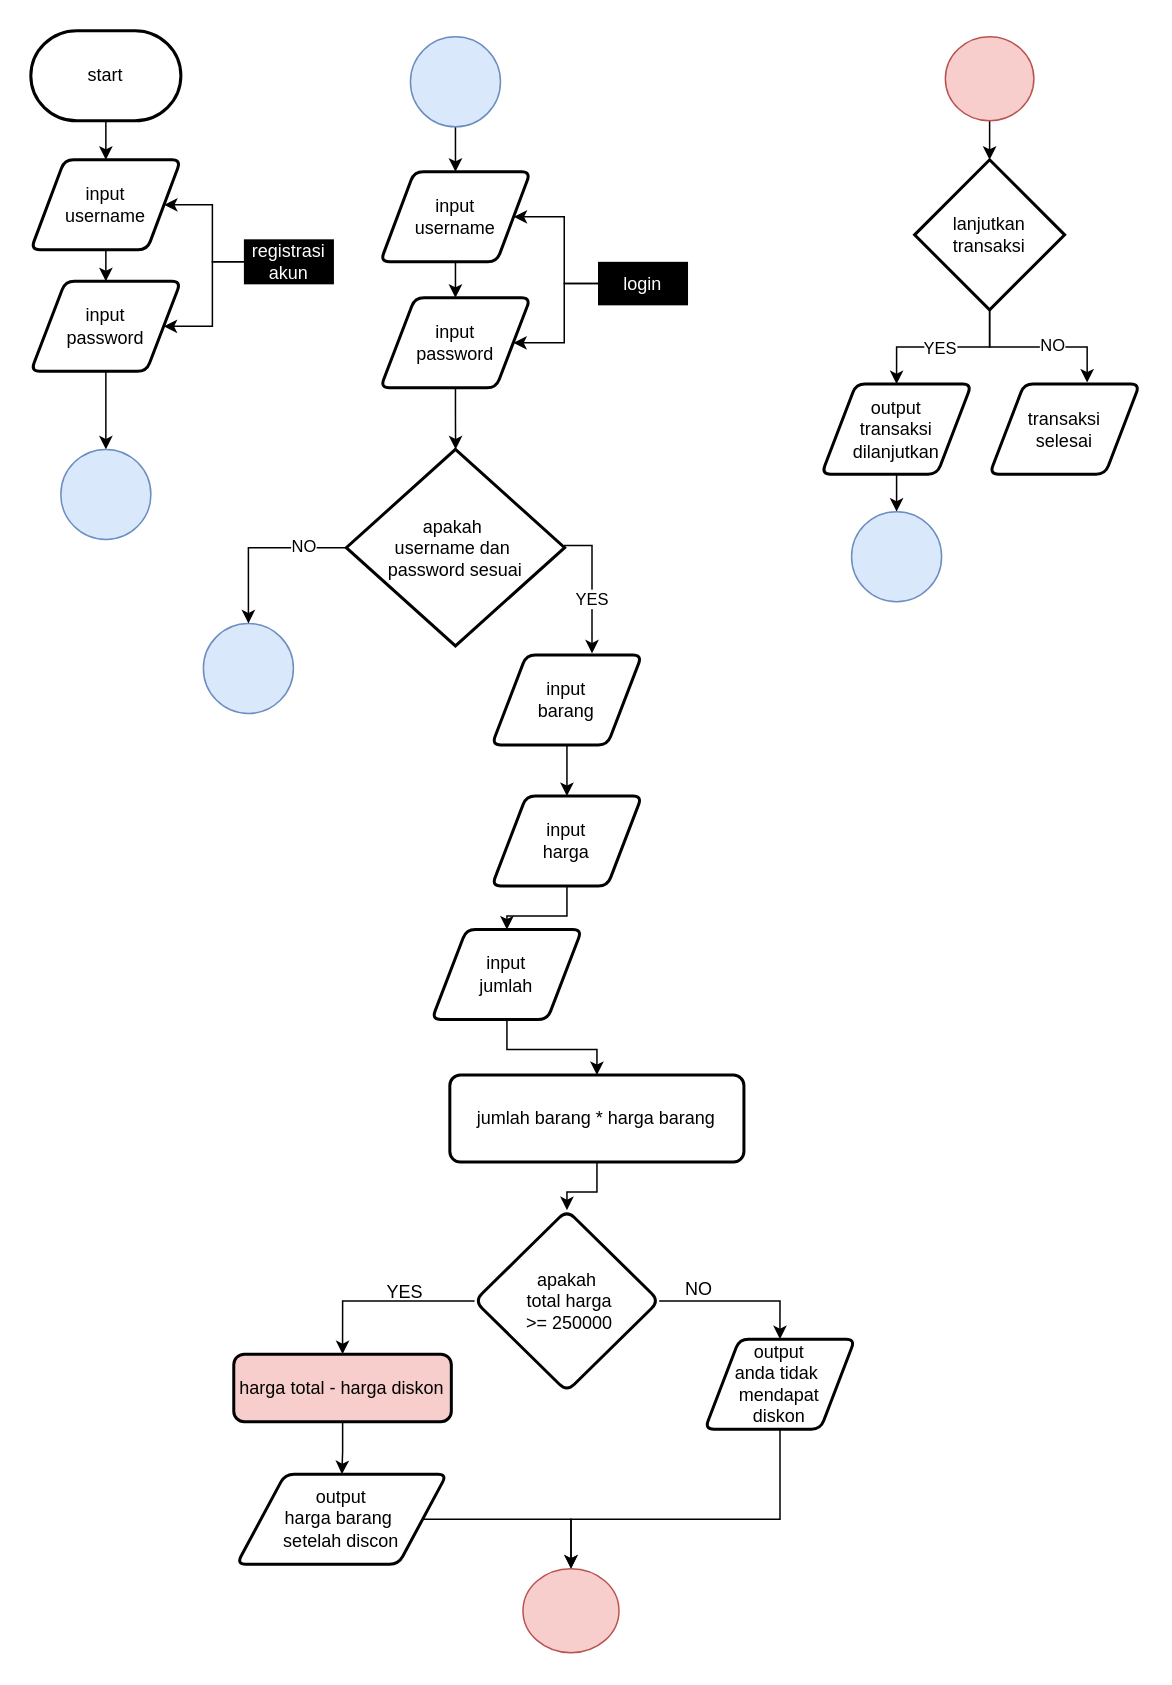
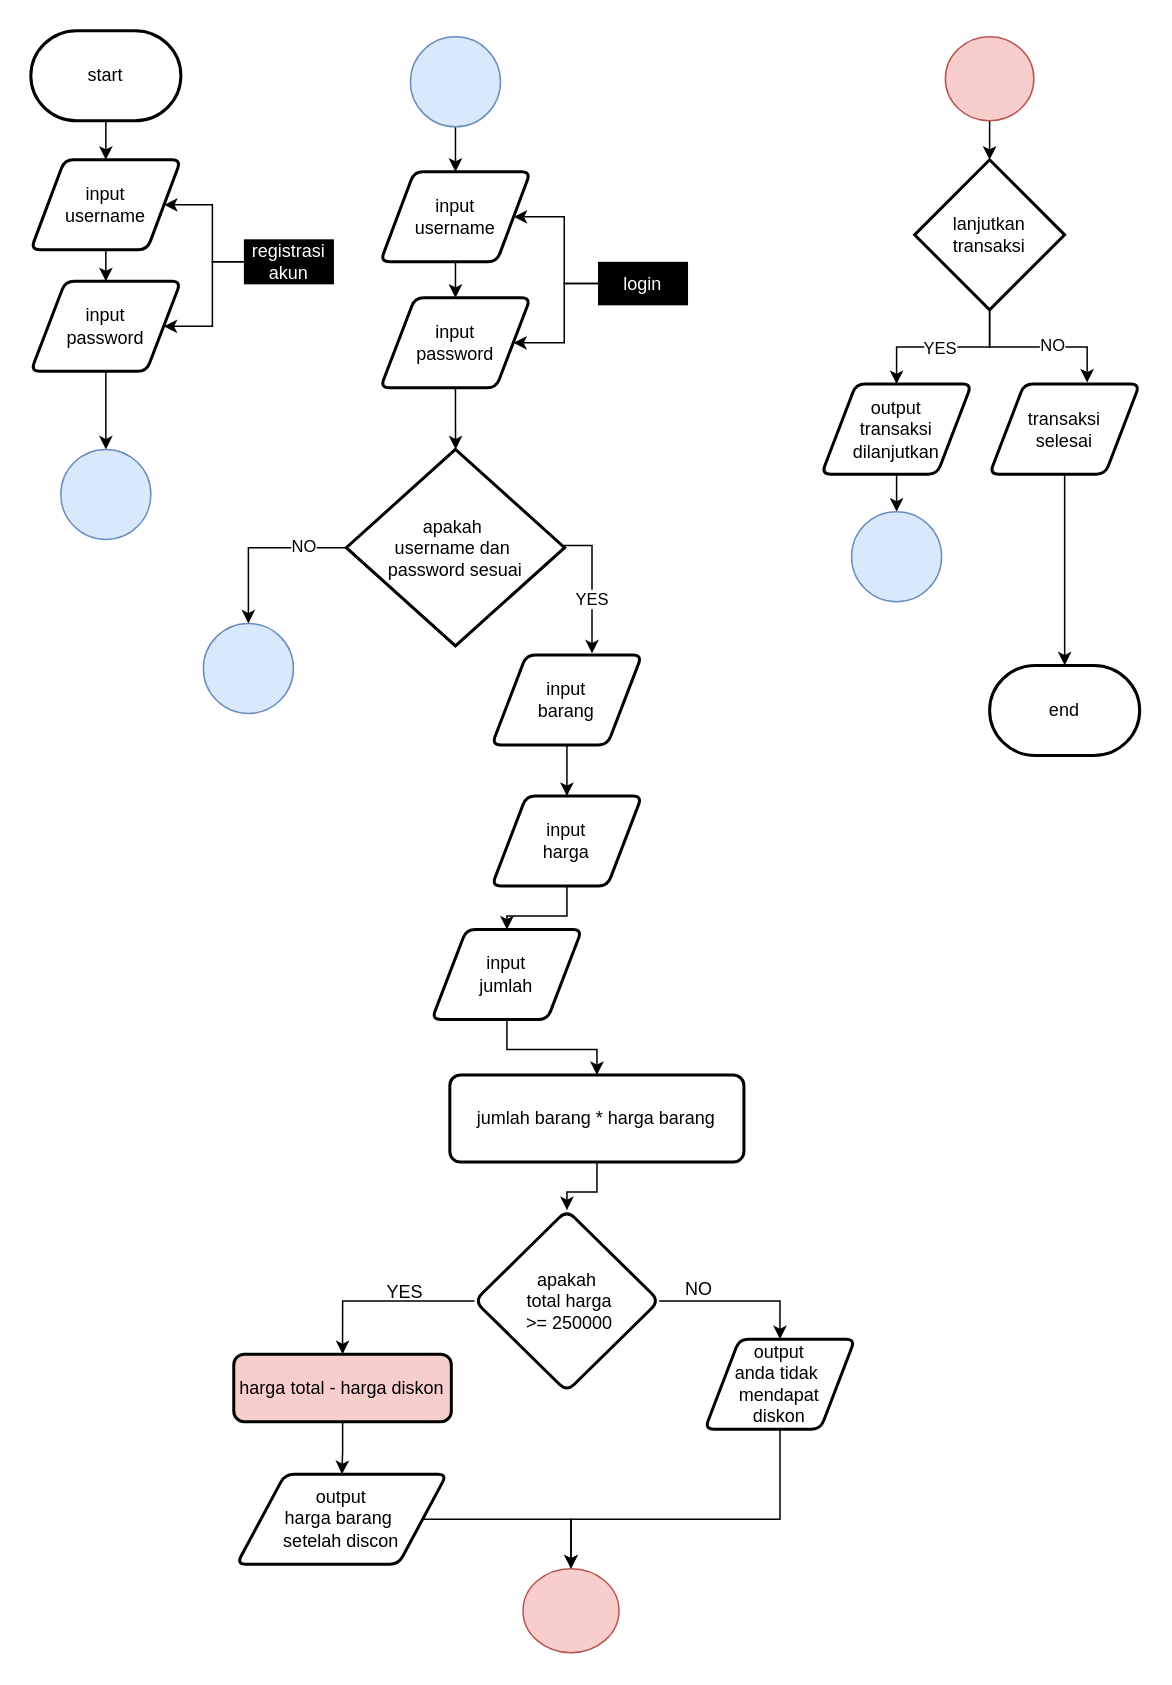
  <mxCell id="0" />
  <mxCell id="1" parent="0" />
  <mxCell id="2" value="" style="edgeStyle=orthogonalEdgeStyle;rounded=0;orthogonalLoop=1;jettySize=auto;html=1;" edge="1" parent="1" source="3" target="5"><mxGeometry relative="1" as="geometry" /></mxCell>
  <mxCell id="3" value="input&lt;div&gt;username&lt;/div&gt;" style="shape=parallelogram;html=1;strokeWidth=2;perimeter=parallelogramPerimeter;whiteSpace=wrap;rounded=1;arcSize=12;size=0.225;" vertex="1" parent="1"><mxGeometry x="20" y="106" width="100" height="60" as="geometry" /></mxCell>
  <mxCell id="4" value="" style="edgeStyle=orthogonalEdgeStyle;rounded=0;orthogonalLoop=1;jettySize=auto;html=1;" edge="1" parent="1" source="5" target="17"><mxGeometry relative="1" as="geometry" /></mxCell>
  <mxCell id="5" value="input&lt;div&gt;password&lt;/div&gt;" style="shape=parallelogram;html=1;strokeWidth=2;perimeter=parallelogramPerimeter;whiteSpace=wrap;rounded=1;arcSize=12;size=0.23;direction=west;" vertex="1" parent="1"><mxGeometry x="20" y="187" width="100" height="60" as="geometry" /></mxCell>
  <mxCell id="6" style="edgeStyle=orthogonalEdgeStyle;rounded=0;orthogonalLoop=1;jettySize=auto;html=1;" edge="1" parent="1" source="8" target="3"><mxGeometry relative="1" as="geometry" /></mxCell>
  <mxCell id="7" style="edgeStyle=orthogonalEdgeStyle;rounded=0;orthogonalLoop=1;jettySize=auto;html=1;" edge="1" parent="1" source="8" target="5"><mxGeometry relative="1" as="geometry" /></mxCell>
  <mxCell id="8" value="registrasi akun" style="text;strokeColor=none;align=center;fillColor=#000000;html=1;verticalAlign=middle;whiteSpace=wrap;rounded=0;fontColor=#FFFFFF;" vertex="1" parent="1"><mxGeometry x="162" y="159" width="60" height="30" as="geometry" /></mxCell>
  <mxCell id="9" value="" style="edgeStyle=orthogonalEdgeStyle;rounded=0;orthogonalLoop=1;jettySize=auto;html=1;" edge="1" parent="1" source="10" target="12"><mxGeometry relative="1" as="geometry" /></mxCell>
  <mxCell id="10" value="input&lt;div&gt;username&lt;/div&gt;" style="shape=parallelogram;html=1;strokeWidth=2;perimeter=parallelogramPerimeter;whiteSpace=wrap;rounded=1;arcSize=12;size=0.225;" vertex="1" parent="1"><mxGeometry x="253" y="114" width="100" height="60" as="geometry" /></mxCell>
  <mxCell id="11" value="" style="edgeStyle=orthogonalEdgeStyle;rounded=0;orthogonalLoop=1;jettySize=auto;html=1;" edge="1" parent="1" source="12" target="22"><mxGeometry relative="1" as="geometry" /></mxCell>
  <mxCell id="12" value="input&lt;div&gt;password&lt;/div&gt;" style="shape=parallelogram;html=1;strokeWidth=2;perimeter=parallelogramPerimeter;whiteSpace=wrap;rounded=1;arcSize=12;size=0.23;direction=west;" vertex="1" parent="1"><mxGeometry x="253" y="198" width="100" height="60" as="geometry" /></mxCell>
  <mxCell id="13" style="edgeStyle=orthogonalEdgeStyle;rounded=0;orthogonalLoop=1;jettySize=auto;html=1;entryX=1;entryY=0.5;entryDx=0;entryDy=0;" edge="1" parent="1" source="15" target="10"><mxGeometry relative="1" as="geometry" /></mxCell>
  <mxCell id="14" style="edgeStyle=orthogonalEdgeStyle;rounded=0;orthogonalLoop=1;jettySize=auto;html=1;entryX=0;entryY=0.5;entryDx=0;entryDy=0;" edge="1" parent="1" source="15" target="12"><mxGeometry relative="1" as="geometry" /></mxCell>
  <mxCell id="15" value="login" style="text;strokeColor=none;align=center;fillColor=#000000;html=1;verticalAlign=middle;whiteSpace=wrap;rounded=0;fontColor=#FFFFFF;" vertex="1" parent="1"><mxGeometry x="398" y="174" width="60" height="29" as="geometry" /></mxCell>
  <mxCell id="16" style="edgeStyle=orthogonalEdgeStyle;rounded=0;orthogonalLoop=1;jettySize=auto;html=1;exitX=0.5;exitY=1;exitDx=0;exitDy=0;" edge="1" parent="1" source="15" target="15"><mxGeometry relative="1" as="geometry" /></mxCell>
  <mxCell id="17" value="" style="verticalLabelPosition=bottom;verticalAlign=top;html=1;shape=mxgraph.flowchart.on-page_reference;fillColor=#dae8fc;strokeColor=#6c8ebf;" vertex="1" parent="1"><mxGeometry x="40" y="299" width="60" height="60" as="geometry" /></mxCell>
  <mxCell id="18" value="" style="edgeStyle=orthogonalEdgeStyle;rounded=0;orthogonalLoop=1;jettySize=auto;html=1;" edge="1" parent="1" source="19" target="10"><mxGeometry relative="1" as="geometry" /></mxCell>
  <mxCell id="19" value="" style="verticalLabelPosition=bottom;verticalAlign=top;html=1;shape=mxgraph.flowchart.on-page_reference;fillColor=#dae8fc;strokeColor=#6c8ebf;" vertex="1" parent="1"><mxGeometry x="273" y="24" width="60" height="60" as="geometry" /></mxCell>
  <mxCell id="20" style="edgeStyle=orthogonalEdgeStyle;rounded=0;orthogonalLoop=1;jettySize=auto;html=1;exitX=1;exitY=0.5;exitDx=0;exitDy=0;exitPerimeter=0;" edge="1" parent="1" source="22"><mxGeometry relative="1" as="geometry"><mxPoint x="394" y="435" as="targetPoint" /><Array as="points"><mxPoint x="376" y="363" /><mxPoint x="394" y="363" /></Array></mxGeometry></mxCell>
  <mxCell id="21" value="YES" style="edgeLabel;html=1;align=center;verticalAlign=middle;resizable=0;points=[];" vertex="1" connectable="0" parent="20"><mxGeometry x="0.204" y="-1" relative="1" as="geometry"><mxPoint as="offset" /></mxGeometry></mxCell>
  <mxCell id="22" value="apakah&amp;nbsp;&lt;div&gt;username&amp;nbsp;&lt;span style=&quot;background-color: initial;&quot;&gt;dan&amp;nbsp;&lt;/span&gt;&lt;/div&gt;&lt;div&gt;password sesuai&lt;/div&gt;" style="strokeWidth=2;html=1;shape=mxgraph.flowchart.decision;whiteSpace=wrap;" vertex="1" parent="1"><mxGeometry x="230.25" y="299" width="145.5" height="131" as="geometry" /></mxCell>
  <mxCell id="23" value="" style="edgeStyle=orthogonalEdgeStyle;rounded=0;orthogonalLoop=1;jettySize=auto;html=1;" edge="1" parent="1" source="24" target="26"><mxGeometry relative="1" as="geometry" /></mxCell>
  <mxCell id="24" value="input&lt;div&gt;barang&lt;/div&gt;" style="shape=parallelogram;html=1;strokeWidth=2;perimeter=parallelogramPerimeter;whiteSpace=wrap;rounded=1;arcSize=12;size=0.23;" vertex="1" parent="1"><mxGeometry x="327.25" y="436" width="100" height="60" as="geometry" /></mxCell>
  <mxCell id="25" value="" style="edgeStyle=orthogonalEdgeStyle;rounded=0;orthogonalLoop=1;jettySize=auto;html=1;" edge="1" parent="1" source="26" target="28"><mxGeometry relative="1" as="geometry" /></mxCell>
  <mxCell id="26" value="input&lt;div&gt;harga&lt;/div&gt;" style="shape=parallelogram;html=1;strokeWidth=2;perimeter=parallelogramPerimeter;whiteSpace=wrap;rounded=1;arcSize=12;size=0.23;" vertex="1" parent="1"><mxGeometry x="327.25" y="530" width="100" height="60" as="geometry" /></mxCell>
  <mxCell id="27" value="" style="edgeStyle=orthogonalEdgeStyle;rounded=0;orthogonalLoop=1;jettySize=auto;html=1;" edge="1" parent="1" source="28" target="30"><mxGeometry relative="1" as="geometry" /></mxCell>
  <mxCell id="28" value="input&lt;div&gt;jumlah&lt;/div&gt;" style="shape=parallelogram;html=1;strokeWidth=2;perimeter=parallelogramPerimeter;whiteSpace=wrap;rounded=1;arcSize=12;size=0.23;" vertex="1" parent="1"><mxGeometry x="287.25" y="619" width="100" height="60" as="geometry" /></mxCell>
  <mxCell id="29" value="" style="edgeStyle=orthogonalEdgeStyle;rounded=0;orthogonalLoop=1;jettySize=auto;html=1;" edge="1" parent="1" source="30" target="33"><mxGeometry relative="1" as="geometry" /></mxCell>
  <mxCell id="30" value="jumlah barang * harga barang" style="rounded=1;whiteSpace=wrap;html=1;absoluteArcSize=1;arcSize=14;strokeWidth=2;" vertex="1" parent="1"><mxGeometry x="299.25" y="716" width="196" height="58" as="geometry" /></mxCell>
  <mxCell id="31" style="edgeStyle=orthogonalEdgeStyle;rounded=0;orthogonalLoop=1;jettySize=auto;html=1;entryX=0.5;entryY=0;entryDx=0;entryDy=0;" edge="1" parent="1" source="33" target="35"><mxGeometry relative="1" as="geometry"><mxPoint x="238.25" y="894" as="targetPoint" /></mxGeometry></mxCell>
  <mxCell id="32" style="edgeStyle=orthogonalEdgeStyle;rounded=0;orthogonalLoop=1;jettySize=auto;html=1;entryX=0.5;entryY=0;entryDx=0;entryDy=0;" edge="1" parent="1" source="33" target="37"><mxGeometry relative="1" as="geometry"><Array as="points"><mxPoint x="519.25" y="866" /><mxPoint x="519.25" y="892" /></Array></mxGeometry></mxCell>
  <mxCell id="33" value="apakah&lt;div&gt;&amp;nbsp;total harga&lt;/div&gt;&lt;div&gt;&amp;nbsp;&amp;gt;= 250000&lt;/div&gt;" style="rhombus;whiteSpace=wrap;html=1;rounded=1;arcSize=14;strokeWidth=2;" vertex="1" parent="1"><mxGeometry x="315.75" y="806" width="123" height="121" as="geometry" /></mxCell>
  <mxCell id="34" value="" style="edgeStyle=orthogonalEdgeStyle;rounded=0;orthogonalLoop=1;jettySize=auto;html=1;" edge="1" parent="1" source="35" target="40"><mxGeometry relative="1" as="geometry" /></mxCell>
  <mxCell id="35" value="harga total - harga diskon" style="rounded=1;whiteSpace=wrap;html=1;absoluteArcSize=1;arcSize=14;strokeWidth=2;fillColor=#f8cecc;" vertex="1" parent="1"><mxGeometry x="155.25" y="902" width="145" height="45" as="geometry" /></mxCell>
  <mxCell id="36" style="edgeStyle=orthogonalEdgeStyle;rounded=0;orthogonalLoop=1;jettySize=auto;html=1;" edge="1" parent="1" source="37" target="46"><mxGeometry relative="1" as="geometry"><Array as="points"><mxPoint x="519" y="1012" /><mxPoint x="380" y="1012" /></Array></mxGeometry></mxCell>
  <mxCell id="37" value="output&lt;div&gt;anda tidak&amp;nbsp;&lt;/div&gt;&lt;div&gt;mendapat&lt;/div&gt;&lt;div&gt;diskon&lt;/div&gt;" style="shape=parallelogram;html=1;strokeWidth=2;perimeter=parallelogramPerimeter;whiteSpace=wrap;rounded=1;arcSize=12;size=0.23;" vertex="1" parent="1"><mxGeometry x="469.25" y="892" width="100" height="60" as="geometry" /></mxCell>
  <mxCell id="38" style="edgeStyle=orthogonalEdgeStyle;rounded=0;orthogonalLoop=1;jettySize=auto;html=1;exitX=0.5;exitY=1;exitDx=0;exitDy=0;" edge="1" parent="1" source="35" target="35"><mxGeometry relative="1" as="geometry" /></mxCell>
  <mxCell id="39" style="edgeStyle=orthogonalEdgeStyle;rounded=0;orthogonalLoop=1;jettySize=auto;html=1;" edge="1" parent="1" source="40" target="46"><mxGeometry relative="1" as="geometry" /></mxCell>
  <mxCell id="40" value="output&lt;div&gt;harga barang&amp;nbsp;&lt;/div&gt;&lt;div&gt;setelah discon&lt;/div&gt;" style="shape=parallelogram;html=1;strokeWidth=2;perimeter=parallelogramPerimeter;whiteSpace=wrap;rounded=1;arcSize=12;size=0.23;" vertex="1" parent="1"><mxGeometry x="157.25" y="982" width="140" height="60" as="geometry" /></mxCell>
  <mxCell id="41" value="YES" style="text;html=1;align=center;verticalAlign=middle;resizable=0;points=[];autosize=1;strokeColor=none;fillColor=none;" vertex="1" parent="1"><mxGeometry x="248.25" y="848" width="42" height="26" as="geometry" /></mxCell>
  <mxCell id="42" value="NO" style="text;html=1;align=center;verticalAlign=middle;resizable=0;points=[];autosize=1;strokeColor=none;fillColor=none;" vertex="1" parent="1"><mxGeometry x="447.25" y="846" width="36" height="26" as="geometry" /></mxCell>
  <mxCell id="43" style="edgeStyle=orthogonalEdgeStyle;rounded=0;orthogonalLoop=1;jettySize=auto;html=1;" edge="1" parent="1" source="45" target="52"><mxGeometry relative="1" as="geometry" /></mxCell>
  <mxCell id="44" value="YES" style="edgeLabel;html=1;align=center;verticalAlign=middle;resizable=0;points=[];" vertex="1" connectable="0" parent="43"><mxGeometry x="0.049" y="1" relative="1" as="geometry"><mxPoint as="offset" /></mxGeometry></mxCell>
  <mxCell id="45" value="lanjutkan&lt;div&gt;transaksi&lt;/div&gt;" style="strokeWidth=2;html=1;shape=mxgraph.flowchart.decision;whiteSpace=wrap;" vertex="1" parent="1"><mxGeometry x="609" y="106" width="100" height="100" as="geometry" /></mxCell>
  <mxCell id="46" value="" style="verticalLabelPosition=bottom;verticalAlign=top;html=1;shape=mxgraph.flowchart.on-page_reference;direction=south;fillColor=#f8cecc;strokeColor=#b85450;" vertex="1" parent="1"><mxGeometry x="348" y="1045" width="64" height="56" as="geometry" /></mxCell>
  <mxCell id="47" value="" style="verticalLabelPosition=bottom;verticalAlign=top;html=1;shape=mxgraph.flowchart.on-page_reference;fillColor=#dae8fc;strokeColor=#6c8ebf;" vertex="1" parent="1"><mxGeometry x="135" y="415" width="60" height="60" as="geometry" /></mxCell>
  <mxCell id="48" value="" style="edgeStyle=orthogonalEdgeStyle;rounded=0;orthogonalLoop=1;jettySize=auto;html=1;" edge="1" parent="1" source="49" target="45"><mxGeometry relative="1" as="geometry" /></mxCell>
  <mxCell id="49" value="" style="verticalLabelPosition=bottom;verticalAlign=top;html=1;shape=mxgraph.flowchart.on-page_reference;direction=south;fillColor=#f8cecc;strokeColor=#b85450;" vertex="1" parent="1"><mxGeometry x="629.5" y="24" width="59" height="56" as="geometry" /></mxCell>
  <mxCell id="50" value="transaksi&lt;div&gt;selesai&lt;/div&gt;" style="shape=parallelogram;html=1;strokeWidth=2;perimeter=parallelogramPerimeter;whiteSpace=wrap;rounded=1;arcSize=12;size=0.23;" vertex="1" parent="1"><mxGeometry x="659" y="255.5" width="100" height="60" as="geometry" /></mxCell>
  <mxCell id="51" value="" style="edgeStyle=orthogonalEdgeStyle;rounded=0;orthogonalLoop=1;jettySize=auto;html=1;" edge="1" parent="1" source="52" target="57"><mxGeometry relative="1" as="geometry" /></mxCell>
  <mxCell id="52" value="output&lt;div&gt;transaksi&lt;/div&gt;&lt;div&gt;dilanjutkan&lt;/div&gt;" style="shape=parallelogram;html=1;strokeWidth=2;perimeter=parallelogramPerimeter;whiteSpace=wrap;rounded=1;arcSize=12;size=0.23;" vertex="1" parent="1"><mxGeometry x="547" y="255.5" width="100" height="60" as="geometry" /></mxCell>
  <mxCell id="53" style="edgeStyle=orthogonalEdgeStyle;rounded=0;orthogonalLoop=1;jettySize=auto;html=1;entryX=0.65;entryY=-0.017;entryDx=0;entryDy=0;entryPerimeter=0;" edge="1" parent="1" source="45" target="50"><mxGeometry relative="1" as="geometry" /></mxCell>
  <mxCell id="54" value="NO" style="edgeLabel;html=1;align=center;verticalAlign=middle;resizable=0;points=[];" vertex="1" connectable="0" parent="53"><mxGeometry x="0.167" y="1" relative="1" as="geometry"><mxPoint as="offset" /></mxGeometry></mxCell>
+ <mxCell id="55" value="end" style="strokeWidth=2;html=1;shape=mxgraph.flowchart.terminator;whiteSpace=wrap;" vertex="1" parent="1"><mxGeometry x="659" y="443" width="100" height="60" as="geometry" /></mxCell>
+ <mxCell id="56" style="edgeStyle=orthogonalEdgeStyle;rounded=0;orthogonalLoop=1;jettySize=auto;html=1;entryX=0.5;entryY=0;entryDx=0;entryDy=0;entryPerimeter=0;" edge="1" parent="1" source="50" target="55"><mxGeometry relative="1" as="geometry" /></mxCell>
  <mxCell id="57" value="" style="verticalLabelPosition=bottom;verticalAlign=top;html=1;shape=mxgraph.flowchart.on-page_reference;fillColor=#dae8fc;strokeColor=#6c8ebf;" vertex="1" parent="1"><mxGeometry x="567" y="340.5" width="60" height="60" as="geometry" /></mxCell>
  <mxCell id="58" style="edgeStyle=orthogonalEdgeStyle;rounded=0;orthogonalLoop=1;jettySize=auto;html=1;" edge="1" parent="1" source="59" target="3"><mxGeometry relative="1" as="geometry" /></mxCell>
  <mxCell id="59" value="start" style="strokeWidth=2;html=1;shape=mxgraph.flowchart.terminator;whiteSpace=wrap;" vertex="1" parent="1"><mxGeometry x="20" y="20" width="100" height="60" as="geometry" /></mxCell>
  <mxCell id="60" style="edgeStyle=orthogonalEdgeStyle;rounded=0;orthogonalLoop=1;jettySize=auto;html=1;entryX=0.5;entryY=0;entryDx=0;entryDy=0;entryPerimeter=0;" edge="1" parent="1" source="22" target="47"><mxGeometry relative="1" as="geometry" /></mxCell>
  <mxCell id="61" value="NO" style="edgeLabel;html=1;align=center;verticalAlign=middle;resizable=0;points=[];" vertex="1" connectable="0" parent="60"><mxGeometry x="-0.497" y="-1" relative="1" as="geometry"><mxPoint as="offset" /></mxGeometry></mxCell>
